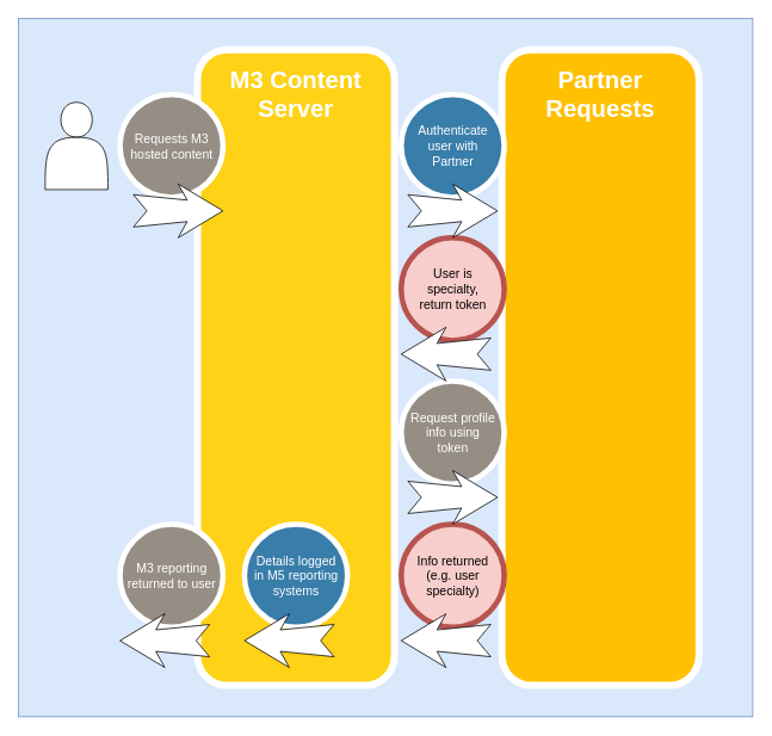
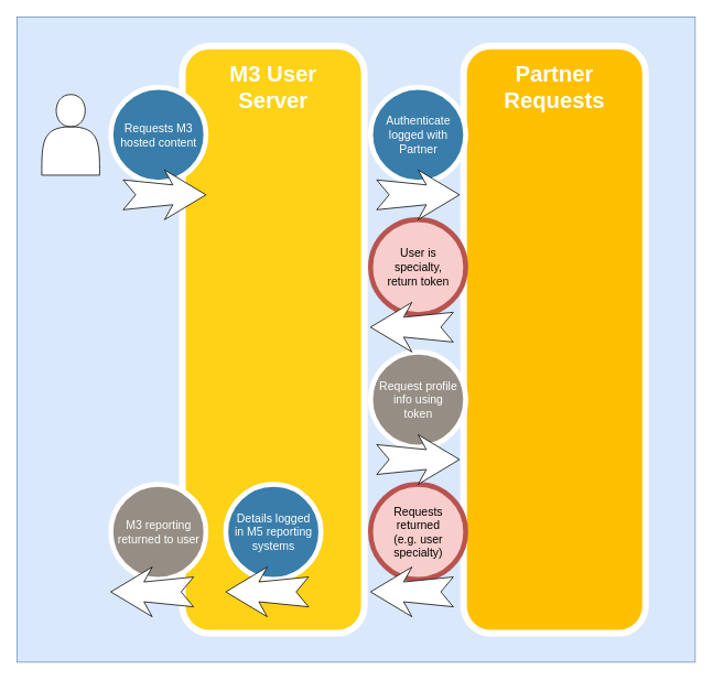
  <mxCell id="0" />
  <mxCell id="1" parent="0" />
  <mxCell id="2" value="" style="rounded=0;whiteSpace=wrap;html=1;fillColor=#dae8fc;strokeColor=#6c8ebf;" vertex="1" parent="1"><mxGeometry x="20" y="20" width="820" height="780" as="geometry" /></mxCell>
  <mxCell id="3" value="" style="whiteSpace=wrap;html=1;rounded=1;shadow=0;strokeWidth=8;fontSize=20;align=center;fillColor=#FED217;strokeColor=#FFFFFF;" parent="1" vertex="1"><mxGeometry x="220" y="55" width="220" height="710" as="geometry" /></mxCell>
- <mxCell id="4" value="M3 Content &lt;br&gt;Server" style="text;html=1;strokeColor=none;fillColor=none;align=center;verticalAlign=middle;whiteSpace=wrap;rounded=0;shadow=0;fontSize=27;fontColor=#FFFFFF;fontStyle=1" parent="1" vertex="1"><mxGeometry x="190" y="75" width="280" height="60" as="geometry" /></mxCell>
- <mxCell id="5" value="Requests M3 hosted content" style="ellipse;whiteSpace=wrap;html=1;rounded=0;shadow=0;strokeWidth=6;fontSize=14;align=center;strokeColor=#FFFFFF;fontColor=#FFFFFF;fillColor=#968E85;" parent="1" vertex="1"><mxGeometry x="133.5" y="105" width="115" height="115" as="geometry" /></mxCell>
+ <mxCell id="4" value="M3 User &lt;br&gt;Server" style="text;html=1;strokeColor=none;fillColor=none;align=center;verticalAlign=middle;whiteSpace=wrap;rounded=0;shadow=0;fontSize=27;fontColor=#FFFFFF;fontStyle=1" parent="1" vertex="1"><mxGeometry x="190" y="75" width="280" height="60" as="geometry" /></mxCell>
+ <mxCell id="5" value="Requests M3 hosted content" style="ellipse;whiteSpace=wrap;html=1;rounded=0;shadow=0;strokeWidth=6;fontSize=14;align=center;strokeColor=#FFFFFF;fontColor=#FFFFFF;fillColor=#397daa;" parent="1" vertex="1"><mxGeometry x="133.5" y="105" width="115" height="115" as="geometry" /></mxCell>
  <mxCell id="6" value="" style="whiteSpace=wrap;html=1;rounded=1;shadow=0;strokeWidth=8;fontSize=20;align=center;fillColor=#FFC001;strokeColor=#FFFFFF;" parent="1" vertex="1"><mxGeometry x="560" y="55" width="220" height="710" as="geometry" /></mxCell>
  <mxCell id="7" value="Partner &lt;br&gt;Requests" style="text;html=1;strokeColor=none;fillColor=none;align=center;verticalAlign=middle;whiteSpace=wrap;rounded=0;shadow=0;fontSize=27;fontColor=#FFFFFF;fontStyle=1" parent="1" vertex="1"><mxGeometry x="530" y="75" width="280" height="60" as="geometry" /></mxCell>
- <mxCell id="8" value="Authenticate user with Partner" style="ellipse;whiteSpace=wrap;html=1;rounded=0;shadow=0;strokeWidth=6;fontSize=14;align=center;fillColor=#397DAA;strokeColor=#FFFFFF;fontColor=#FFFFFF;fillOpacity=100;labelPadding=0;spacing=10;" parent="1" vertex="1"><mxGeometry x="447.5" y="105" width="115" height="115" as="geometry" /></mxCell>
+ <mxCell id="8" value="Authenticate logged with Partner" style="ellipse;whiteSpace=wrap;html=1;rounded=0;shadow=0;strokeWidth=6;fontSize=14;align=center;fillColor=#397DAA;strokeColor=#FFFFFF;fontColor=#FFFFFF;fillOpacity=100;labelPadding=0;spacing=10;" parent="1" vertex="1"><mxGeometry x="447.5" y="105" width="115" height="115" as="geometry" /></mxCell>
  <mxCell id="9" value="" style="shape=actor;whiteSpace=wrap;html=1;" vertex="1" parent="1"><mxGeometry x="50" y="113.75" width="70" height="97.5" as="geometry" /></mxCell>
  <mxCell id="10" value="" style="html=1;shadow=0;dashed=0;align=center;verticalAlign=middle;shape=mxgraph.arrows2.stylisedArrow;dy=0.6;dx=40;notch=15;feather=0.4;rounded=0;strokeWidth=1;fontSize=27;" vertex="1" parent="1"><mxGeometry x="148.5" y="205" width="100" height="60" as="geometry" /></mxCell>
  <mxCell id="11" value="User is specialty, return token" style="ellipse;whiteSpace=wrap;html=1;rounded=0;shadow=0;strokeWidth=6;fontSize=14;align=center;fillColor=#f8cecc;strokeColor=#b85450;spacing=10;" vertex="1" parent="1"><mxGeometry x="447.5" y="265" width="115" height="115" as="geometry" /></mxCell>
  <mxCell id="12" value="Request profile info using token" style="ellipse;whiteSpace=wrap;html=1;rounded=0;shadow=0;strokeWidth=6;fontSize=14;align=center;fillColor=#968e85;strokeColor=#FFFFFF;fontColor=#FFFFFF;spacing=10;" vertex="1" parent="1"><mxGeometry x="447.5" y="425" width="115" height="115" as="geometry" /></mxCell>
- <mxCell id="13" value="Info returned &lt;br&gt;(e.g. user specialty)" style="ellipse;whiteSpace=wrap;html=1;rounded=0;shadow=0;strokeWidth=6;fontSize=14;align=center;fillColor=#f8cecc;strokeColor=#b85450;labelPadding=0;" vertex="1" parent="1"><mxGeometry x="447.5" y="585" width="115" height="115" as="geometry" /></mxCell>
+ <mxCell id="13" value="Requests returned &lt;br&gt;(e.g. user specialty)" style="ellipse;whiteSpace=wrap;html=1;rounded=0;shadow=0;strokeWidth=6;fontSize=14;align=center;fillColor=#f8cecc;strokeColor=#b85450;labelPadding=0;" vertex="1" parent="1"><mxGeometry x="447.5" y="585" width="115" height="115" as="geometry" /></mxCell>
  <mxCell id="14" value="M3 reporting returned to user" style="ellipse;whiteSpace=wrap;html=1;rounded=0;shadow=0;strokeWidth=6;fontSize=14;align=center;strokeColor=#FFFFFF;fontColor=#FFFFFF;fillColor=#968E85;" vertex="1" parent="1"><mxGeometry x="133.5" y="585" width="115" height="115" as="geometry" /></mxCell>
  <mxCell id="15" value="" style="html=1;shadow=0;dashed=0;align=center;verticalAlign=middle;shape=mxgraph.arrows2.stylisedArrow;dy=0.6;dx=40;notch=15;feather=0.4;rounded=0;strokeWidth=1;fontSize=27;rotation=-180;" vertex="1" parent="1"><mxGeometry x="133.5" y="685" width="100" height="60" as="geometry" /></mxCell>
  <mxCell id="16" value="" style="html=1;shadow=0;dashed=0;align=center;verticalAlign=middle;shape=mxgraph.arrows2.stylisedArrow;dy=0.6;dx=40;notch=15;feather=0.4;rounded=0;strokeWidth=1;fontSize=27;" vertex="1" parent="1"><mxGeometry x="455" y="525" width="100" height="60" as="geometry" /></mxCell>
  <mxCell id="17" value="" style="html=1;shadow=0;dashed=0;align=center;verticalAlign=middle;shape=mxgraph.arrows2.stylisedArrow;dy=0.6;dx=40;notch=15;feather=0.4;rounded=0;strokeWidth=1;fontSize=27;rotation=-180;" vertex="1" parent="1"><mxGeometry x="447.5" y="685" width="100" height="60" as="geometry" /></mxCell>
  <mxCell id="18" value="" style="html=1;shadow=0;dashed=0;align=center;verticalAlign=middle;shape=mxgraph.arrows2.stylisedArrow;dy=0.6;dx=40;notch=15;feather=0.4;rounded=0;strokeWidth=1;fontSize=27;" parent="1" vertex="1"><mxGeometry x="455" y="205" width="100" height="60" as="geometry" /></mxCell>
  <mxCell id="19" value="" style="html=1;shadow=0;dashed=0;align=center;verticalAlign=middle;shape=mxgraph.arrows2.stylisedArrow;dy=0.6;dx=40;notch=15;feather=0.4;rounded=0;strokeWidth=1;fontSize=27;rotation=-180;" parent="1" vertex="1"><mxGeometry x="447.5" y="365" width="100" height="60" as="geometry" /></mxCell>
  <mxCell id="20" value="Details logged in M5 reporting systems" style="ellipse;whiteSpace=wrap;html=1;rounded=0;shadow=0;strokeWidth=6;fontSize=14;align=center;fillColor=#397DAA;strokeColor=#FFFFFF;fontColor=#FFFFFF;spacing=10;" vertex="1" parent="1"><mxGeometry x="272.5" y="585" width="115" height="115" as="geometry" /></mxCell>
  <mxCell id="21" value="" style="html=1;shadow=0;dashed=0;align=center;verticalAlign=middle;shape=mxgraph.arrows2.stylisedArrow;dy=0.6;dx=40;notch=15;feather=0.4;rounded=0;strokeWidth=1;fontSize=27;rotation=-180;" vertex="1" parent="1"><mxGeometry x="272.5" y="685" width="100" height="60" as="geometry" /></mxCell>
